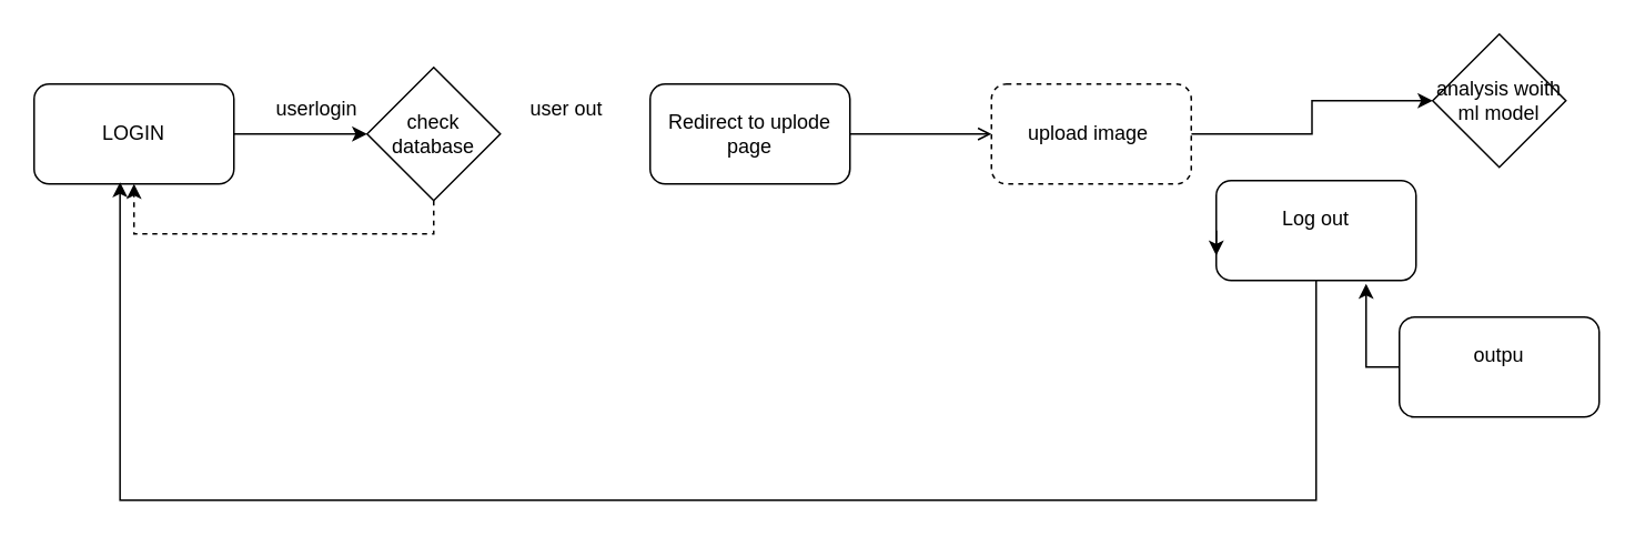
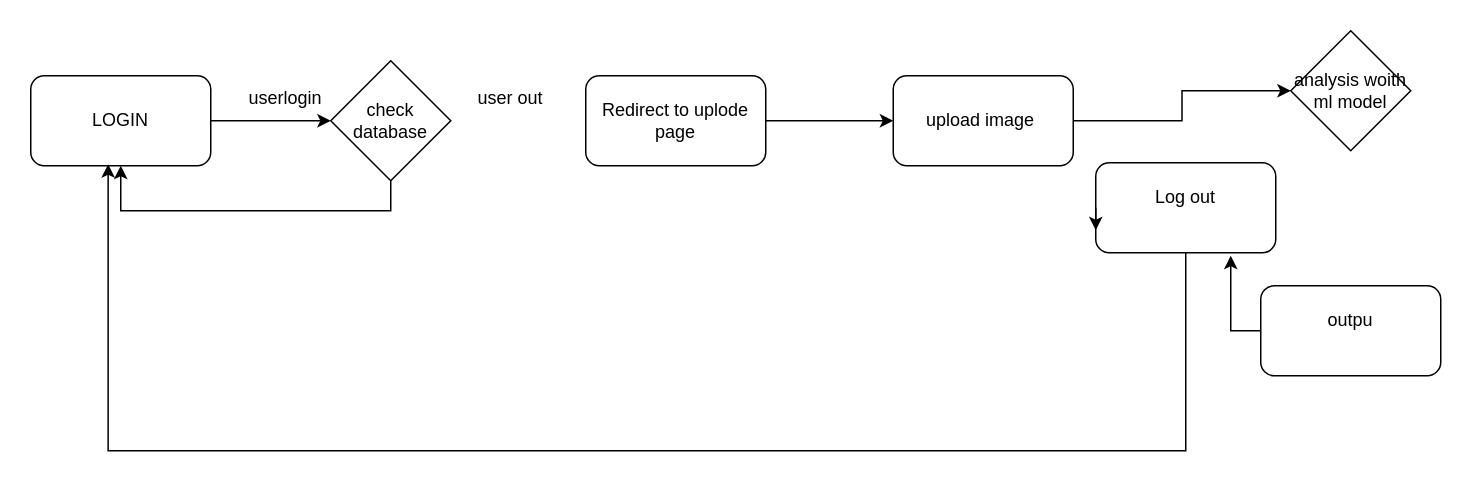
  <mxCell id="0" />
  <mxCell id="1" parent="0" />
  <mxCell id="2" style="edgeStyle=orthogonalEdgeStyle;rounded=0;orthogonalLoop=1;jettySize=auto;html=1;exitX=1;exitY=0.5;exitDx=0;exitDy=0;" parent="1" source="3" edge="1"><mxGeometry relative="1" as="geometry"><mxPoint x="220" y="80" as="targetPoint" /></mxGeometry></mxCell>
  <mxCell id="3" value="LOGIN" style="rounded=1;whiteSpace=wrap;html=1;" parent="1" vertex="1"><mxGeometry x="20" y="50" width="120" height="60" as="geometry" /></mxCell>
  <mxCell id="4" value="userlogin" style="text;html=1;align=center;verticalAlign=middle;whiteSpace=wrap;rounded=0;" parent="1" vertex="1"><mxGeometry x="160" y="50" width="60" height="30" as="geometry" /></mxCell>
- <mxCell id="5" style="edgeStyle=orthogonalEdgeStyle;rounded=0;orthogonalLoop=1;jettySize=auto;html=1;exitX=0.5;exitY=1;exitDx=0;exitDy=0;entryX=0.5;entryY=1;entryDx=0;entryDy=0;dashed=1;" parent="1" source="6" target="3" edge="1"><mxGeometry relative="1" as="geometry" /></mxCell>
+ <mxCell id="5" style="edgeStyle=orthogonalEdgeStyle;rounded=0;orthogonalLoop=1;jettySize=auto;html=1;exitX=0.5;exitY=1;exitDx=0;exitDy=0;entryX=0.5;entryY=1;entryDx=0;entryDy=0;" parent="1" source="6" target="3" edge="1"><mxGeometry relative="1" as="geometry" /></mxCell>
  <mxCell id="6" value="check database" style="rhombus;whiteSpace=wrap;html=1;" parent="1" vertex="1"><mxGeometry x="220" y="40" width="80" height="80" as="geometry" /></mxCell>
- <mxCell id="7" style="edgeStyle=orthogonalEdgeStyle;rounded=0;orthogonalLoop=1;jettySize=auto;html=1;exitX=1;exitY=0.5;exitDx=0;exitDy=0;endArrow=open;" parent="1" source="8" target="11" edge="1"><mxGeometry relative="1" as="geometry" /></mxCell>
+ <mxCell id="7" style="edgeStyle=orthogonalEdgeStyle;rounded=0;orthogonalLoop=1;jettySize=auto;html=1;exitX=1;exitY=0.5;exitDx=0;exitDy=0;" parent="1" source="8" target="11" edge="1"><mxGeometry relative="1" as="geometry" /></mxCell>
  <mxCell id="8" value="Redirect to uplode page" style="rounded=1;whiteSpace=wrap;html=1;" parent="1" vertex="1"><mxGeometry x="390" y="50" width="120" height="60" as="geometry" /></mxCell>
  <mxCell id="9" value="user out" style="text;html=1;align=center;verticalAlign=middle;whiteSpace=wrap;rounded=0;" parent="1" vertex="1"><mxGeometry x="310" y="50" width="60" height="30" as="geometry" /></mxCell>
  <mxCell id="10" style="edgeStyle=orthogonalEdgeStyle;rounded=0;orthogonalLoop=1;jettySize=auto;html=1;exitX=1;exitY=0.5;exitDx=0;exitDy=0;entryX=0;entryY=0.5;entryDx=0;entryDy=0;" edge="1" parent="1" source="11" target="12"><mxGeometry relative="1" as="geometry" /></mxCell>
- <mxCell id="11" value="upload image&amp;nbsp;" style="rounded=1;whiteSpace=wrap;html=1;dashed=1;" parent="1" vertex="1"><mxGeometry x="595" y="50" width="120" height="60" as="geometry" /></mxCell>
+ <mxCell id="11" value="upload image&amp;nbsp;" style="rounded=1;whiteSpace=wrap;html=1;" parent="1" vertex="1"><mxGeometry x="595" y="50" width="120" height="60" as="geometry" /></mxCell>
  <mxCell id="12" value="analysis woith ml model" style="rhombus;whiteSpace=wrap;html=1;" parent="1" vertex="1"><mxGeometry x="860" y="20" width="80" height="80" as="geometry" /></mxCell>
  <mxCell id="13" value="Log out&lt;div&gt;&lt;br&gt;&lt;/div&gt;" style="rounded=1;whiteSpace=wrap;html=1;" parent="1" vertex="1"><mxGeometry x="730" y="108" width="120" height="60" as="geometry" /></mxCell>
  <mxCell id="14" style="edgeStyle=orthogonalEdgeStyle;rounded=0;orthogonalLoop=1;jettySize=auto;html=1;exitX=0;exitY=0.5;exitDx=0;exitDy=0;entryX=0;entryY=0.75;entryDx=0;entryDy=0;" parent="1" source="13" target="13" edge="1"><mxGeometry relative="1" as="geometry" /></mxCell>
  <mxCell id="15" style="edgeStyle=orthogonalEdgeStyle;rounded=0;orthogonalLoop=1;jettySize=auto;html=1;exitX=0.5;exitY=1;exitDx=0;exitDy=0;entryX=0.43;entryY=0.983;entryDx=0;entryDy=0;entryPerimeter=0;" parent="1" source="13" target="3" edge="1"><mxGeometry relative="1" as="geometry"><Array as="points"><mxPoint x="790" y="300" /><mxPoint x="72" y="300" /></Array></mxGeometry></mxCell>
  <mxCell id="16" style="edgeStyle=orthogonalEdgeStyle;rounded=0;orthogonalLoop=1;jettySize=auto;html=1;exitX=0;exitY=0.5;exitDx=0;exitDy=0;" edge="1" parent="1" source="17"><mxGeometry relative="1" as="geometry"><mxPoint x="820" y="170" as="targetPoint" /></mxGeometry></mxCell>
  <mxCell id="17" value="outpu&lt;div&gt;&lt;br&gt;&lt;/div&gt;" style="rounded=1;whiteSpace=wrap;html=1;" vertex="1" parent="1"><mxGeometry x="840" y="190" width="120" height="60" as="geometry" /></mxCell>
